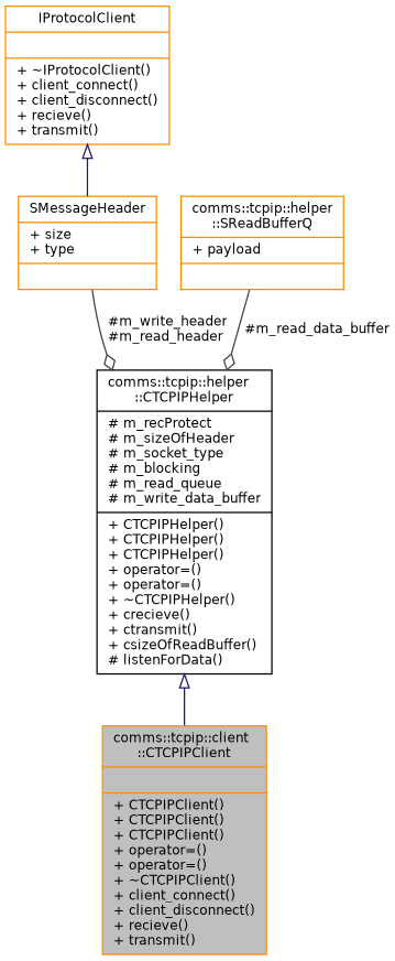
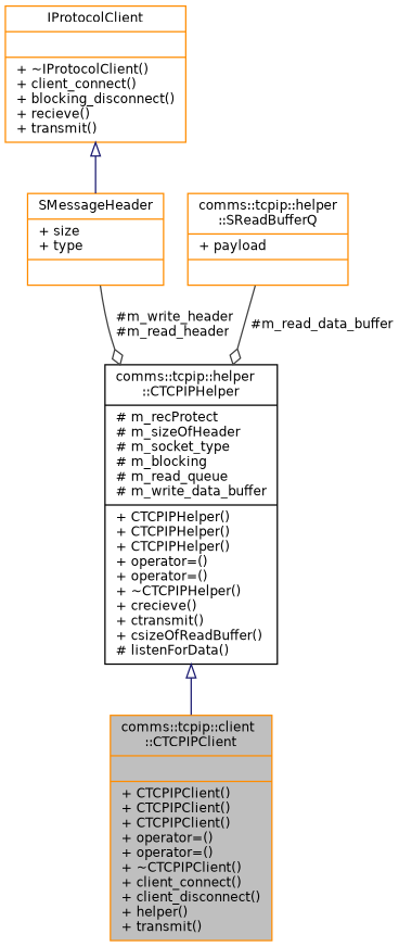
  digraph {
    node [color=darkorange fillcolor=white fontname=Helvetica fontsize=10 shape=record style=filled]
    edge [color=midnightblue fontname=Helvetica fontsize=10 labelfontname=Helvetica labelfontsize=10 style=solid]
-   n1 [fillcolor=grey75 fontcolor=black height=0.2 label="{comms::tcpip::client\l::CTCPIPClient\n||+ CTCPIPClient()\l+ CTCPIPClient()\l+ CTCPIPClient()\l+ operator=()\l+ operator=()\l+ ~CTCPIPClient()\l+ client_connect()\l+ client_disconnect()\l+ recieve()\l+ transmit()\l}" width=0.4]
-   n2 [height=0.2 label="{IProtocolClient\n||+ ~IProtocolClient()\l+ client_connect()\l+ client_disconnect()\l+ recieve()\l+ transmit()\l}" width=0.4]
+   n1 [fillcolor=grey75 fontcolor=black height=0.2 label="{comms::tcpip::client\l::CTCPIPClient\n||+ CTCPIPClient()\l+ CTCPIPClient()\l+ CTCPIPClient()\l+ operator=()\l+ operator=()\l+ ~CTCPIPClient()\l+ client_connect()\l+ client_disconnect()\l+ helper()\l+ transmit()\l}" width=0.4]
+   n2 [height=0.2 label="{IProtocolClient\n||+ ~IProtocolClient()\l+ client_connect()\l+ blocking_disconnect()\l+ recieve()\l+ transmit()\l}" width=0.4]
    n3 [height=0.2 label="{SMessageHeader\n|+ size\l+ type\l|}" width=0.4]
    n4 [color=black height=0.2 label="{comms::tcpip::helper\l::CTCPIPHelper\n|# m_recProtect\l# m_sizeOfHeader\l# m_socket_type\l# m_blocking\l# m_read_queue\l# m_write_data_buffer\l|+ CTCPIPHelper()\l+ CTCPIPHelper()\l+ CTCPIPHelper()\l+ operator=()\l+ operator=()\l+ ~CTCPIPHelper()\l+ crecieve()\l+ ctransmit()\l+ csizeOfReadBuffer()\l# listenForData()\l}" width=0.4]
    n5 [height=0.2 label="{comms::tcpip::helper\l::SReadBufferQ\n|+ payload\l|}" width=0.4]
    n2 -> n3 [arrowtail=onormal dir=back]
    n3 -> n4 [arrowhead=odiamond color=grey25 label=" #m_write_header\n#m_read_header"]
    n4 -> n1 [arrowtail=onormal dir=back]
    n5 -> n4 [arrowhead=odiamond color=grey25 label=" #m_read_data_buffer"]
  }
